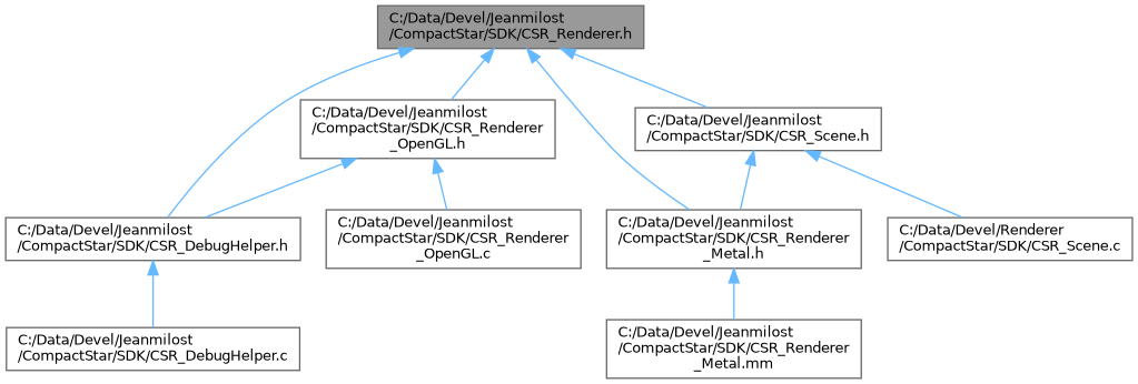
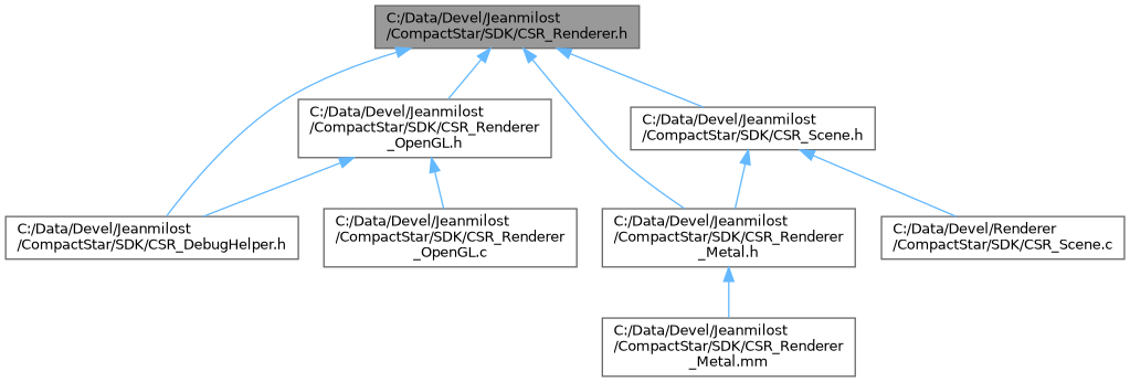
  digraph {
    node [color=grey40 fillcolor=white fontname=Helvetica fontsize=10 shape=box style=filled]
    edge [color=steelblue1 dir=back fontname=Helvetica fontsize=10 labelfontname=Helvetica labelfontsize=10 style=solid]
    n1 [color=gray40 fillcolor=grey60 fontcolor=black height=0.2 label="C:/Data/Devel/Jeanmilost\l/CompactStar/SDK/CSR_Renderer.h" width=0.4]
    n2 [height=0.2 label="C:/Data/Devel/Jeanmilost\l/CompactStar/SDK/CSR_DebugHelper.h" width=0.4]
    n3 [height=0.2 label="C:/Data/Devel/Jeanmilost\l/CompactStar/SDK/CSR_Renderer\l_Metal.h" width=0.4]
    n4 [height=0.2 label="C:/Data/Devel/Jeanmilost\l/CompactStar/SDK/CSR_Renderer\l_OpenGL.h" width=0.4]
    n5 [height=0.2 label="C:/Data/Devel/Jeanmilost\l/CompactStar/SDK/CSR_Scene.h" width=0.4]
-   n6 [height=0.2 label="C:/Data/Devel/Jeanmilost\l/CompactStar/SDK/CSR_DebugHelper.c" width=0.4]
    n7 [height=0.2 label="C:/Data/Devel/Jeanmilost\l/CompactStar/SDK/CSR_Renderer\l_Metal.mm" width=0.4]
    n8 [height=0.2 label="C:/Data/Devel/Jeanmilost\l/CompactStar/SDK/CSR_Renderer\l_OpenGL.c" width=0.4]
    n9 [height=0.2 label="C:/Data/Devel/Renderer\l/CompactStar/SDK/CSR_Scene.c" width=0.4]
    n1 -> n2
    n1 -> n3
    n1 -> n4
    n1 -> n5
-   n2 -> n6
    n3 -> n7
    n4 -> n2
    n4 -> n8
    n5 -> n3
    n5 -> n9
  }
